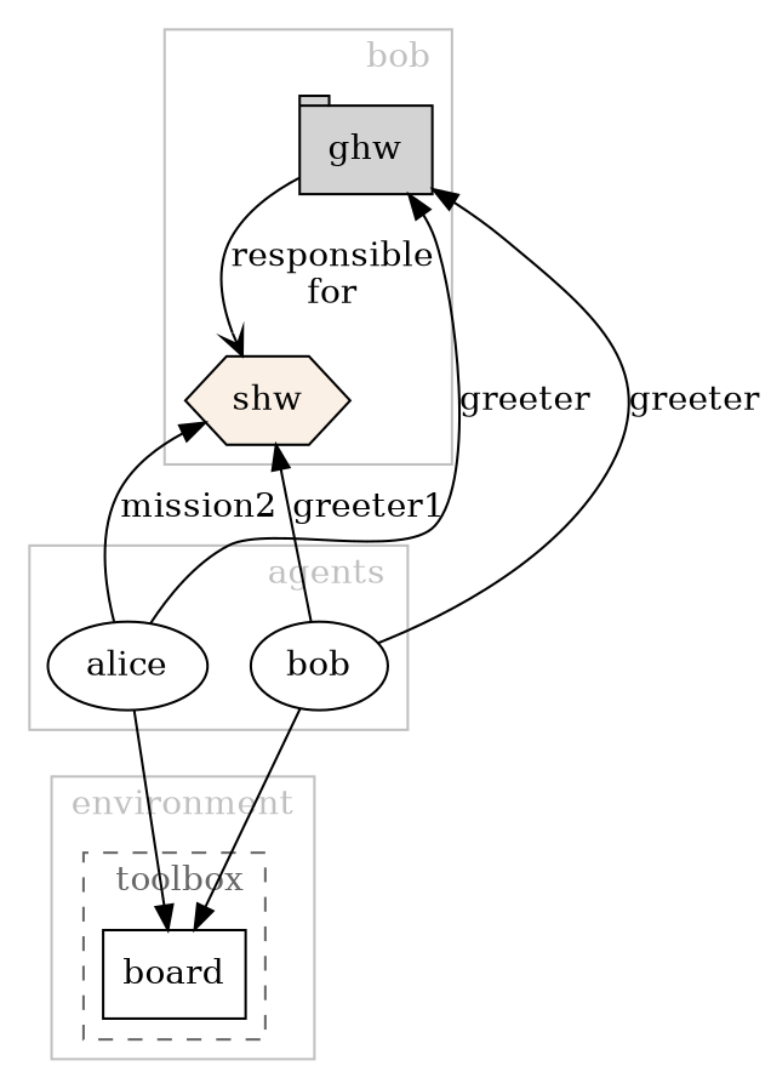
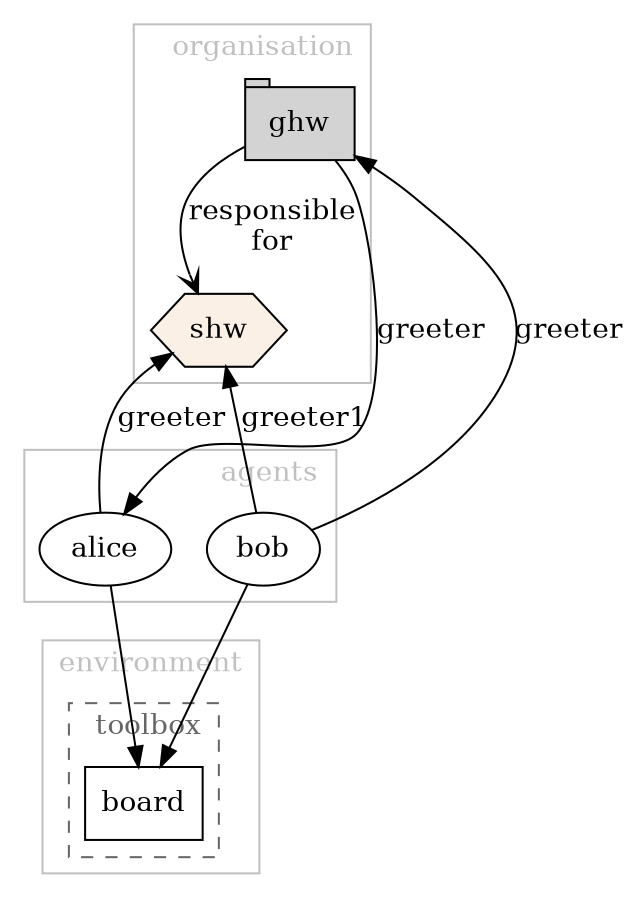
  digraph {
    rankdir=TB
    node [fillcolor=white shape=ellipse style=filled]
    edge [arrowtail=normal dir=back]
    n1 [fillcolor=lightgrey label=ghw pencolor=black shape=tab]
    n2 [fillcolor=linen label=shw pencolor=black shape=hexagon]
    n3 [label=alice]
    n4 [label=bob]
    n5 [label=board shape=record]
    subgraph cluster_1 {
      fontcolor=gray
-     label=bob
+     label=organisation
      labeljust=r
      pencolor=gray
      n1
      n2
      subgraph sub_2 {
        fontcolor=gray
        label=organisation
        labeljust=r
        pencolor=gray
        rank=same
      }
    }
    subgraph cluster_3 {
      fontcolor=gray
      label=agents
      labeljust=r
      pencolor=gray
      subgraph sub_4 {
        fontcolor=gray
        label=agents
        labeljust=r
        pencolor=gray
        rank=same
        n3
        n4
      }
    }
    subgraph cluster_5 {
      fontcolor=gray
      label=environment
      labeljust=r
      pencolor=gray
      subgraph cluster_6 {
        fontcolor=gray40
        label=main
        labeljust=r
        pencolor=gray40
        style=dashed
        subgraph sub_7 {
          fontcolor=gray40
          label=main
          labeljust=r
          pencolor=gray40
          rank=same
          style=dashed
        }
      }
      subgraph cluster_8 {
        fontcolor=gray40
        label=greeting
        labeljust=r
        pencolor=gray40
        style=dashed
        subgraph sub_9 {
          fontcolor=gray40
          label=greeting
          labeljust=r
          pencolor=gray40
          rank=same
          style=dashed
        }
      }
      subgraph cluster_10 {
        fontcolor=gray40
        label=toolbox
        labeljust=r
        pencolor=gray40
        style=dashed
        subgraph sub_11 {
          fontcolor=gray40
          label=toolbox
          labeljust=r
          pencolor=gray40
          rank=same
          style=dashed
          n5
        }
      }
    }
    n1 -> n2 [arrowhead=open label="responsible\nfor" dir=""]
-   n1 -> n3 [label=greeter]
+   n3 -> n1 [label=greeter]
    n1 -> n4 [label=greeter]
-   n2 -> n3 [label=mission2]
+   n2 -> n3 [label=greeter]
    n2 -> n4 [label=greeter1]
    n3 -> n5 [arrowhead=normal arrowtail="" dir=""]
    n4 -> n5 [arrowhead=normal arrowtail="" dir=""]
  }
